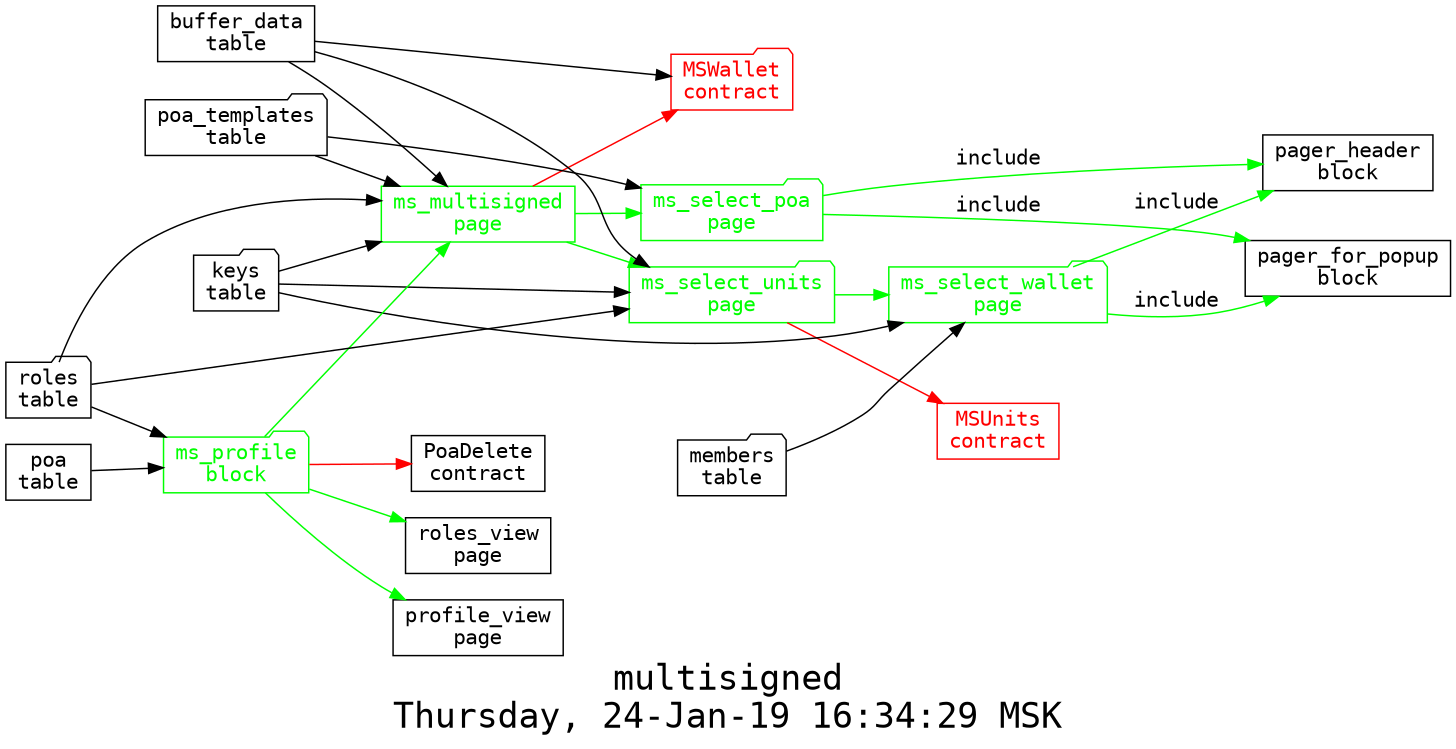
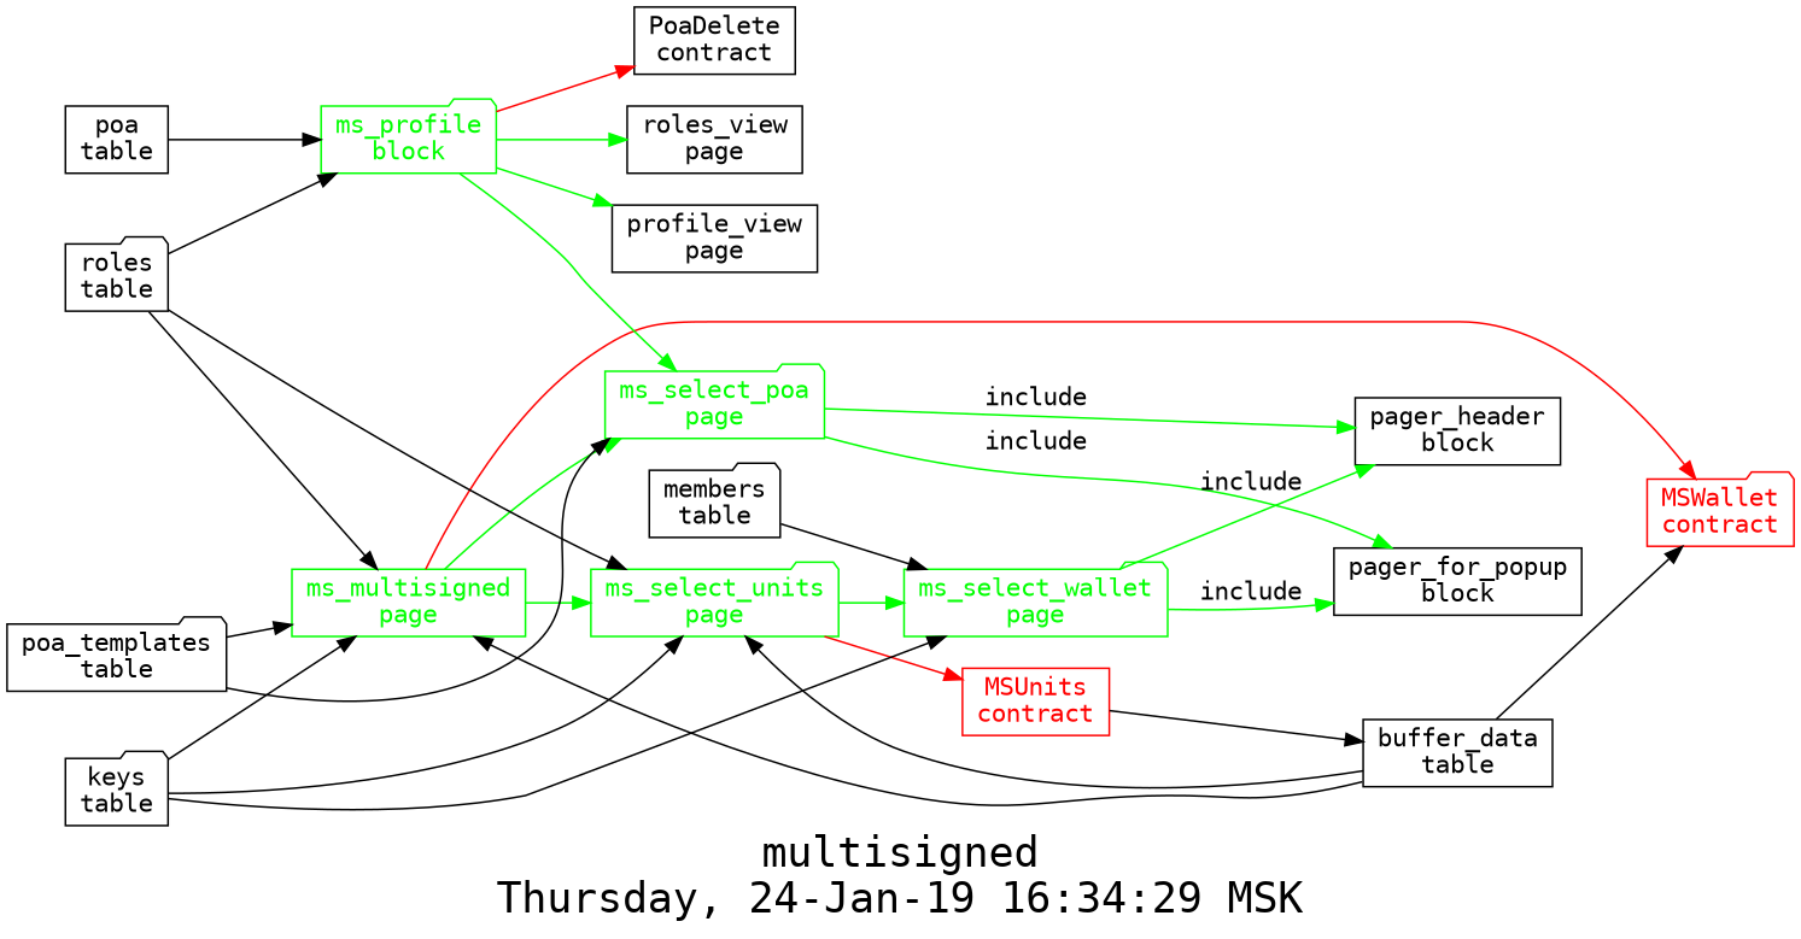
  digraph {
    fontname="DejaVu Sans Mono"
    fontsize=24
    label="multisigned\nThursday, 24-Jan-19 16:34:29 MSK"
    nojustify=true
    ordering=out
    rankdir=LR
    node [fontname="DejaVu Sans Mono" shape=box]
    edge [fontname="DejaVu Sans Mono"]
    "ms_multisigned\npage" [color=green fontcolor=green group=pages]
    "MSWallet\ncontract" [color=red fontcolor=red group=contracts shape=folder]
    "ms_select_poa\npage" [color=green fontcolor=green group=pages shape=folder]
    "ms_select_units\npage" [color=green fontcolor=green group=pages shape=folder]
    "pager_header\nblock"
    "pager_for_popup\nblock"
    "ms_select_wallet\npage" [color=green fontcolor=green group=pages shape=folder]
    "MSUnits\ncontract" [color=red fontcolor=red group=contracts]
    "keys\ntable" [shape=folder]
    "ms_profile\nblock" [color=green fontcolor=green group=blocks shape=folder]
    "PoaDelete\ncontract"
    "roles_view\npage"
    "profile_view\npage"
    "buffer_data\ntable"
    "roles\ntable" [shape=folder]
    "poa_templates\ntable" [shape=folder]
    "members\ntable" [shape=folder]
    "poa\ntable"
    "ms_multisigned\npage" -> "MSWallet\ncontract" [color=red]
    "ms_multisigned\npage" -> "ms_select_poa\npage" [color=green]
    "ms_multisigned\npage" -> "ms_select_units\npage" [color=green]
    "ms_select_poa\npage" -> "pager_header\nblock" [color=green label=include]
    "ms_select_poa\npage" -> "pager_for_popup\nblock" [color=green label=include]
    "ms_select_units\npage" -> "ms_select_wallet\npage" [color=green]
    "ms_select_units\npage" -> "MSUnits\ncontract" [color=red]
    "ms_select_wallet\npage" -> "pager_header\nblock" [color=green label=include]
    "ms_select_wallet\npage" -> "pager_for_popup\nblock" [color=green label=include]
+   "MSUnits\ncontract" -> "buffer_data\ntable"
    "keys\ntable" -> "ms_multisigned\npage"
    "keys\ntable" -> "ms_select_units\npage"
    "keys\ntable" -> "ms_select_wallet\npage"
-   "ms_profile\nblock" -> "ms_multisigned\npage" [color=green]
+   "ms_profile\nblock" -> "ms_select_poa\npage" [color=green]
    "ms_profile\nblock" -> "PoaDelete\ncontract" [color=red]
    "ms_profile\nblock" -> "roles_view\npage" [color=green]
    "ms_profile\nblock" -> "profile_view\npage" [color=green]
    "buffer_data\ntable" -> "ms_multisigned\npage"
    "buffer_data\ntable" -> "MSWallet\ncontract"
    "buffer_data\ntable" -> "ms_select_units\npage"
    "roles\ntable" -> "ms_multisigned\npage"
    "roles\ntable" -> "ms_select_units\npage"
    "roles\ntable" -> "ms_profile\nblock"
    "poa_templates\ntable" -> "ms_multisigned\npage"
    "poa_templates\ntable" -> "ms_select_poa\npage"
    "members\ntable" -> "ms_select_wallet\npage"
    "poa\ntable" -> "ms_profile\nblock"
  }
